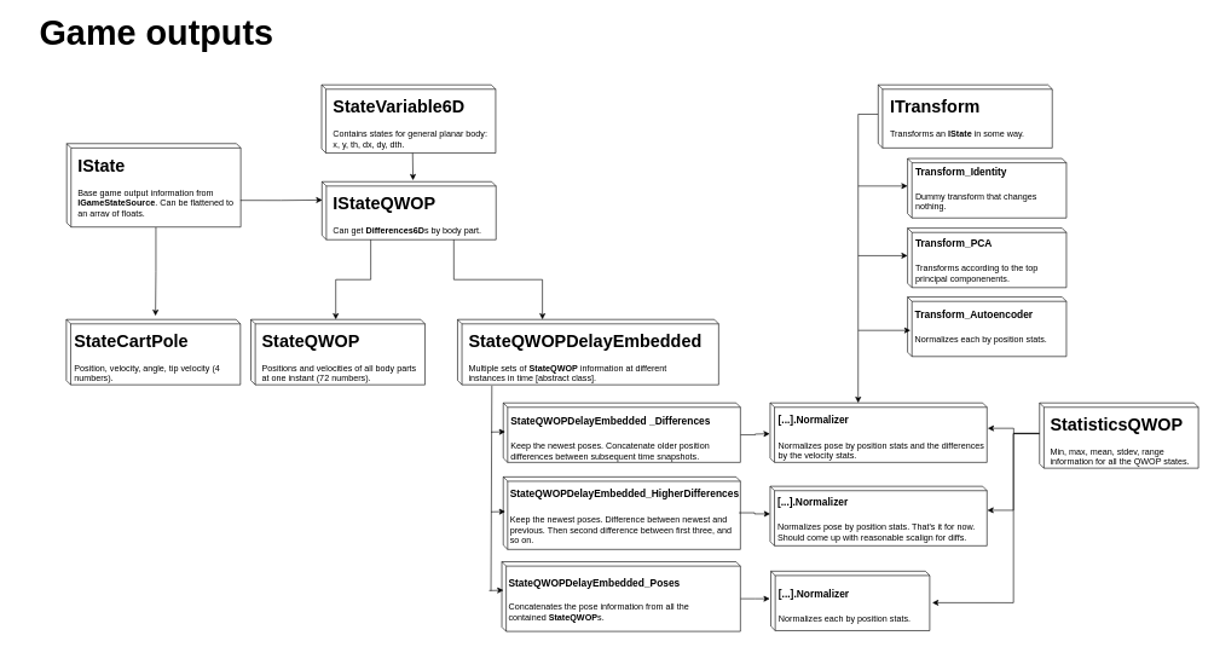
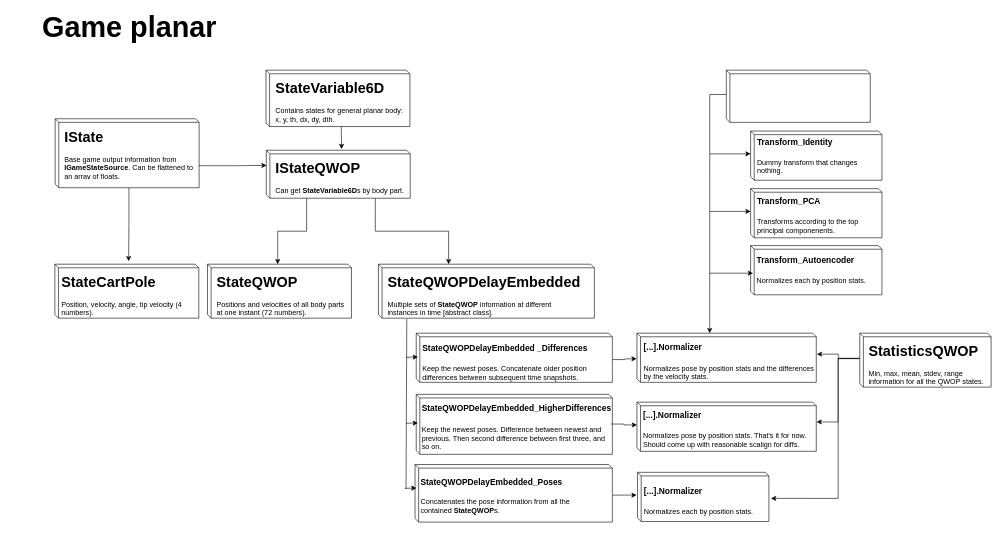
  <mxCell id="0" />
  <mxCell id="1" parent="0" />
- <mxCell id="2" value="&lt;font style=&quot;font-size: 48px&quot;&gt;&lt;b&gt;Game outputs&lt;/b&gt;&lt;/font&gt;" style="text;html=1;strokeColor=none;fillColor=none;align=center;verticalAlign=middle;whiteSpace=wrap;rounded=0;" parent="1" vertex="1"><mxGeometry x="20.5" y="20" width="389" height="50" as="geometry" /></mxCell>
+ <mxCell id="2" value="&lt;font style=&quot;font-size: 48px&quot;&gt;&lt;b&gt;Game planar&lt;/b&gt;&lt;/font&gt;" style="text;html=1;strokeColor=none;fillColor=none;align=center;verticalAlign=middle;whiteSpace=wrap;rounded=0;" parent="1" vertex="1"><mxGeometry x="20.5" y="20" width="389" height="50" as="geometry" /></mxCell>
  <mxCell id="3" style="edgeStyle=orthogonalEdgeStyle;rounded=0;orthogonalLoop=1;jettySize=auto;html=1;exitX=0;exitY=0;exitDx=123;exitDy=115;exitPerimeter=0;" edge="1" parent="1" source="4"><mxGeometry relative="1" as="geometry"><mxPoint x="213.941" y="435" as="targetPoint" /></mxGeometry></mxCell>
  <mxCell id="4" value="" style="shape=cube;whiteSpace=wrap;html=1;boundedLbl=1;backgroundOutline=1;size=6;" parent="1" vertex="1"><mxGeometry x="91.5" y="197.5" width="240" height="115" as="geometry" /></mxCell>
  <mxCell id="5" style="edgeStyle=orthogonalEdgeStyle;rounded=0;orthogonalLoop=1;jettySize=auto;html=1;exitX=1;exitY=0.75;exitDx=0;exitDy=0;entryX=0.002;entryY=0.316;entryDx=0;entryDy=0;entryPerimeter=0;" parent="1" source="6" target="7" edge="1"><mxGeometry relative="1" as="geometry" /></mxCell>
  <mxCell id="6" value="&lt;h1&gt;IState&lt;/h1&gt;&lt;p&gt;Base game output information from &lt;b&gt;IGameStateSource&lt;/b&gt;. Can be flattened to an array of floats.&lt;/p&gt;&lt;p&gt;&lt;b&gt;&lt;br&gt;&lt;/b&gt;&lt;/p&gt;" style="text;html=1;strokeColor=none;fillColor=none;spacing=5;spacingTop=-20;whiteSpace=wrap;overflow=hidden;rounded=0;" parent="1" vertex="1"><mxGeometry x="102" y="207.5" width="229" height="91" as="geometry" /></mxCell>
  <mxCell id="7" value="" style="shape=cube;whiteSpace=wrap;html=1;boundedLbl=1;backgroundOutline=1;size=6;" parent="1" vertex="1"><mxGeometry x="443.5" y="250" width="240" height="80" as="geometry" /></mxCell>
  <mxCell id="8" style="edgeStyle=orthogonalEdgeStyle;rounded=0;orthogonalLoop=1;jettySize=auto;html=1;exitX=0.25;exitY=1;exitDx=0;exitDy=0;entryX=0;entryY=0;entryDx=117;entryDy=0;entryPerimeter=0;" parent="1" source="10" target="14" edge="1"><mxGeometry relative="1" as="geometry" /></mxCell>
  <mxCell id="9" style="edgeStyle=orthogonalEdgeStyle;rounded=0;orthogonalLoop=1;jettySize=auto;html=1;exitX=0.75;exitY=1;exitDx=0;exitDy=0;entryX=0;entryY=0;entryDx=117;entryDy=0;entryPerimeter=0;" parent="1" source="10" target="16" edge="1"><mxGeometry relative="1" as="geometry" /></mxCell>
- <mxCell id="10" value="&lt;h1&gt;IStateQWOP&lt;/h1&gt;&lt;p&gt;Can get &lt;b&gt;Differences6D&lt;/b&gt;s by body part.&lt;/p&gt;&lt;p&gt;&lt;b&gt;&lt;br&gt;&lt;/b&gt;&lt;/p&gt;" style="text;html=1;strokeColor=none;fillColor=none;spacing=5;spacingTop=-20;whiteSpace=wrap;overflow=hidden;rounded=0;" parent="1" vertex="1"><mxGeometry x="453.5" y="260" width="229" height="70" as="geometry" /></mxCell>
+ <mxCell id="10" value="&lt;h1&gt;IStateQWOP&lt;/h1&gt;&lt;p&gt;Can get &lt;b&gt;StateVariable6D&lt;/b&gt;s by body part.&lt;/p&gt;&lt;p&gt;&lt;b&gt;&lt;br&gt;&lt;/b&gt;&lt;/p&gt;" style="text;html=1;strokeColor=none;fillColor=none;spacing=5;spacingTop=-20;whiteSpace=wrap;overflow=hidden;rounded=0;" parent="1" vertex="1"><mxGeometry x="453.5" y="260" width="229" height="70" as="geometry" /></mxCell>
  <mxCell id="11" value="" style="shape=cube;whiteSpace=wrap;html=1;boundedLbl=1;backgroundOutline=1;size=6;" parent="1" vertex="1"><mxGeometry x="443" y="116.5" width="240" height="94" as="geometry" /></mxCell>
  <mxCell id="12" style="edgeStyle=orthogonalEdgeStyle;rounded=0;orthogonalLoop=1;jettySize=auto;html=1;exitX=0.5;exitY=1;exitDx=0;exitDy=0;entryX=0.523;entryY=-0.025;entryDx=0;entryDy=0;entryPerimeter=0;" parent="1" source="13" target="7" edge="1"><mxGeometry relative="1" as="geometry" /></mxCell>
  <mxCell id="13" value="&lt;h1&gt;StateVariable6D&lt;/h1&gt;&lt;p&gt;Contains states for general planar body: x, y, th, dx, dy, dth.&lt;/p&gt;" style="text;html=1;strokeColor=none;fillColor=none;spacing=5;spacingTop=-20;whiteSpace=wrap;overflow=hidden;rounded=0;" parent="1" vertex="1"><mxGeometry x="454" y="126.5" width="229" height="84" as="geometry" /></mxCell>
  <mxCell id="14" value="" style="shape=cube;whiteSpace=wrap;html=1;boundedLbl=1;backgroundOutline=1;size=6;" parent="1" vertex="1"><mxGeometry x="345.5" y="440" width="240" height="90" as="geometry" /></mxCell>
  <mxCell id="15" value="&lt;h1&gt;StateQWOP&lt;/h1&gt;&lt;p&gt;Positions and velocities of all body parts at one instant (72 numbers).&lt;/p&gt;" style="text;html=1;strokeColor=none;fillColor=none;spacing=5;spacingTop=-20;whiteSpace=wrap;overflow=hidden;rounded=0;" parent="1" vertex="1"><mxGeometry x="355.5" y="450" width="229" height="80" as="geometry" /></mxCell>
  <mxCell id="16" value="" style="shape=cube;whiteSpace=wrap;html=1;boundedLbl=1;backgroundOutline=1;size=6;" parent="1" vertex="1"><mxGeometry x="630.5" y="440" width="360" height="90" as="geometry" /></mxCell>
  <mxCell id="17" value="&lt;h1&gt;StateQWOPDelayEmbedded&lt;/h1&gt;&lt;p&gt;Multiple sets of &lt;b&gt;StateQWOP&lt;/b&gt;&amp;nbsp;information at different instances in time [abstract class].&lt;/p&gt;" style="text;html=1;strokeColor=none;fillColor=none;spacing=5;spacingTop=-20;whiteSpace=wrap;overflow=hidden;rounded=0;" parent="1" vertex="1"><mxGeometry x="640.5" y="450" width="330" height="80" as="geometry" /></mxCell>
  <mxCell id="18" style="edgeStyle=orthogonalEdgeStyle;rounded=0;orthogonalLoop=1;jettySize=auto;html=1;exitX=0;exitY=0;exitDx=327;exitDy=44;exitPerimeter=0;" parent="1" source="19" edge="1"><mxGeometry relative="1" as="geometry"><mxPoint x="1061" y="597.5" as="targetPoint" /></mxGeometry></mxCell>
  <mxCell id="19" value="" style="shape=cube;whiteSpace=wrap;html=1;boundedLbl=1;backgroundOutline=1;size=6;" parent="1" vertex="1"><mxGeometry x="693.5" y="555" width="327" height="82" as="geometry" /></mxCell>
  <mxCell id="20" value="" style="endArrow=classic;html=1;entryX=0;entryY=0;entryDx=0;entryDy=39.5;entryPerimeter=0;" parent="1" edge="1"><mxGeometry width="50" height="50" relative="1" as="geometry"><mxPoint x="676.5" y="595.214" as="sourcePoint" /><mxPoint x="696.265" y="594.803" as="targetPoint" /></mxGeometry></mxCell>
  <mxCell id="21" value="" style="shape=cube;whiteSpace=wrap;html=1;boundedLbl=1;backgroundOutline=1;size=6;" parent="1" vertex="1"><mxGeometry x="693.5" y="657" width="327" height="100" as="geometry" /></mxCell>
  <mxCell id="22" value="" style="endArrow=classic;html=1;entryX=0;entryY=0;entryDx=0;entryDy=39.5;entryPerimeter=0;" parent="1" edge="1"><mxGeometry width="50" height="50" relative="1" as="geometry"><mxPoint x="676.5" y="705.214" as="sourcePoint" /><mxPoint x="696.265" y="704.803" as="targetPoint" /></mxGeometry></mxCell>
  <mxCell id="23" value="&lt;div style=&quot;text-align: left&quot;&gt;&lt;h1&gt;&lt;span style=&quot;font-size: 14px&quot;&gt;StateQWOPDelayEmbedded _Differences&lt;/span&gt;&lt;/h1&gt;&lt;/div&gt;&lt;div style=&quot;text-align: left&quot;&gt;Keep the newest poses. Concatenate older position differences between subsequent time snapshots.&lt;/div&gt;" style="text;html=1;strokeColor=none;fillColor=none;align=center;verticalAlign=middle;whiteSpace=wrap;rounded=0;" parent="1" vertex="1"><mxGeometry x="702.5" y="555" width="299" height="72" as="geometry" /></mxCell>
  <mxCell id="24" style="edgeStyle=orthogonalEdgeStyle;rounded=0;orthogonalLoop=1;jettySize=auto;html=1;exitX=1;exitY=0.5;exitDx=0;exitDy=0;entryX=0;entryY=0;entryDx=0;entryDy=38;entryPerimeter=0;" parent="1" source="25" target="33" edge="1"><mxGeometry relative="1" as="geometry" /></mxCell>
  <mxCell id="25" value="&lt;div style=&quot;text-align: left&quot;&gt;&lt;h1&gt;&lt;span style=&quot;font-size: 14px&quot;&gt;StateQWOPDelayEmbedded_HigherDifferences&lt;/span&gt;&lt;/h1&gt;&lt;/div&gt;&lt;div style=&quot;text-align: left&quot;&gt;Keep the newest poses. Difference between newest and previous. Then second difference between first three, and so on.&lt;/div&gt;&lt;div&gt;&lt;b&gt;&lt;br&gt;&lt;/b&gt;&lt;/div&gt;" style="text;html=1;strokeColor=none;fillColor=none;align=center;verticalAlign=middle;whiteSpace=wrap;rounded=0;" parent="1" vertex="1"><mxGeometry x="702.5" y="670" width="316" height="73" as="geometry" /></mxCell>
  <mxCell id="26" style="edgeStyle=orthogonalEdgeStyle;rounded=0;orthogonalLoop=1;jettySize=auto;html=1;exitX=0;exitY=0;exitDx=329;exitDy=51.0;exitPerimeter=0;" parent="1" source="27" edge="1"><mxGeometry relative="1" as="geometry"><mxPoint x="1061" y="825" as="targetPoint" /></mxGeometry></mxCell>
  <mxCell id="27" value="" style="shape=cube;whiteSpace=wrap;html=1;boundedLbl=1;backgroundOutline=1;size=6;" parent="1" vertex="1"><mxGeometry x="691.5" y="774" width="329" height="96" as="geometry" /></mxCell>
  <mxCell id="28" value="" style="endArrow=classic;html=1;entryX=0;entryY=0;entryDx=0;entryDy=39.5;entryPerimeter=0;" parent="1" edge="1"><mxGeometry width="50" height="50" relative="1" as="geometry"><mxPoint x="674" y="813.714" as="sourcePoint" /><mxPoint x="693.765" y="813.303" as="targetPoint" /></mxGeometry></mxCell>
  <mxCell id="29" value="&lt;div style=&quot;text-align: left&quot;&gt;&lt;h1&gt;&lt;span style=&quot;font-size: 14px&quot;&gt;StateQWOPDelayEmbedded_Poses&lt;/span&gt;&lt;/h1&gt;&lt;/div&gt;&lt;div style=&quot;text-align: left&quot;&gt;Concatenates the pose information from all the contained &lt;b&gt;StateQWOP&lt;/b&gt;s.&lt;/div&gt;&lt;div style=&quot;text-align: left&quot;&gt;&lt;b&gt;&lt;br&gt;&lt;/b&gt;&lt;/div&gt;" style="text;html=1;strokeColor=none;fillColor=none;align=center;verticalAlign=middle;whiteSpace=wrap;rounded=0;" parent="1" vertex="1"><mxGeometry x="700" y="784" width="303" height="74" as="geometry" /></mxCell>
  <mxCell id="30" value="" style="endArrow=none;html=1;entryX=0.113;entryY=1.017;entryDx=0;entryDy=0;entryPerimeter=0;" parent="1" target="17" edge="1"><mxGeometry width="50" height="50" relative="1" as="geometry"><mxPoint x="676.5" y="814" as="sourcePoint" /><mxPoint x="676.5" y="536.167" as="targetPoint" /></mxGeometry></mxCell>
  <mxCell id="31" value="" style="shape=cube;whiteSpace=wrap;html=1;boundedLbl=1;backgroundOutline=1;size=6;" parent="1" vertex="1"><mxGeometry x="1061.5" y="555" width="299" height="82" as="geometry" /></mxCell>
  <mxCell id="32" value="&lt;div style=&quot;text-align: left&quot;&gt;&lt;h1&gt;&lt;span style=&quot;font-size: 14px&quot;&gt;[...].Normalizer&lt;/span&gt;&lt;/h1&gt;&lt;/div&gt;&lt;div style=&quot;text-align: left&quot;&gt;Normalizes pose by position stats and the differences by the velocity stats.&lt;/div&gt;" style="text;html=1;strokeColor=none;fillColor=none;align=center;verticalAlign=middle;whiteSpace=wrap;rounded=0;" parent="1" vertex="1"><mxGeometry x="1071.5" y="554" width="290" height="72" as="geometry" /></mxCell>
  <mxCell id="33" value="" style="shape=cube;whiteSpace=wrap;html=1;boundedLbl=1;backgroundOutline=1;size=6;" parent="1" vertex="1"><mxGeometry x="1061.5" y="670" width="299" height="82" as="geometry" /></mxCell>
  <mxCell id="34" value="&lt;div style=&quot;text-align: left&quot;&gt;&lt;h1&gt;&lt;span style=&quot;font-size: 14px&quot;&gt;[...].Normalizer&lt;/span&gt;&lt;/h1&gt;&lt;/div&gt;&lt;div style=&quot;text-align: left&quot;&gt;Normalizes pose by position stats. That's it for now. Should come up with reasonable scalign for diffs.&lt;/div&gt;" style="text;html=1;strokeColor=none;fillColor=none;align=center;verticalAlign=middle;whiteSpace=wrap;rounded=0;" parent="1" vertex="1"><mxGeometry x="1071" y="667" width="290" height="72" as="geometry" /></mxCell>
  <mxCell id="35" value="" style="shape=cube;whiteSpace=wrap;html=1;boundedLbl=1;backgroundOutline=1;size=6;" parent="1" vertex="1"><mxGeometry x="1062.5" y="787" width="219" height="82" as="geometry" /></mxCell>
  <mxCell id="36" value="&lt;div style=&quot;text-align: left&quot;&gt;&lt;h1&gt;&lt;span style=&quot;font-size: 14px&quot;&gt;[...].Normalizer&lt;/span&gt;&lt;/h1&gt;&lt;/div&gt;&lt;div style=&quot;text-align: left&quot;&gt;Normalizes each by position stats.&lt;/div&gt;" style="text;html=1;strokeColor=none;fillColor=none;align=center;verticalAlign=middle;whiteSpace=wrap;rounded=0;" parent="1" vertex="1"><mxGeometry x="1066.5" y="786" width="195" height="72" as="geometry" /></mxCell>
  <mxCell id="37" style="edgeStyle=orthogonalEdgeStyle;rounded=0;orthogonalLoop=1;jettySize=auto;html=1;exitX=0;exitY=0;exitDx=0;exitDy=42;exitPerimeter=0;entryX=1;entryY=0.5;entryDx=0;entryDy=0;" edge="1" parent="1" source="40" target="32"><mxGeometry relative="1" as="geometry" /></mxCell>
  <mxCell id="38" style="edgeStyle=orthogonalEdgeStyle;rounded=0;orthogonalLoop=1;jettySize=auto;html=1;exitX=0;exitY=0;exitDx=0;exitDy=42;exitPerimeter=0;entryX=1;entryY=0.5;entryDx=0;entryDy=0;" edge="1" parent="1" source="40" target="34"><mxGeometry relative="1" as="geometry" /></mxCell>
  <mxCell id="39" style="edgeStyle=orthogonalEdgeStyle;rounded=0;orthogonalLoop=1;jettySize=auto;html=1;exitX=0;exitY=0;exitDx=0;exitDy=42;exitPerimeter=0;entryX=0;entryY=0;entryDx=219;entryDy=44;entryPerimeter=0;" edge="1" parent="1"><mxGeometry relative="1" as="geometry"><mxPoint x="1436.765" y="597.529" as="sourcePoint" /><mxPoint x="1285" y="830.471" as="targetPoint" /><Array as="points"><mxPoint x="1397" y="598" /><mxPoint x="1397" y="830" /></Array></mxGeometry></mxCell>
  <mxCell id="40" value="" style="shape=cube;whiteSpace=wrap;html=1;boundedLbl=1;backgroundOutline=1;size=6;" parent="1" vertex="1"><mxGeometry x="1433" y="555" width="219" height="90" as="geometry" /></mxCell>
  <mxCell id="41" value="&lt;h1&gt;StatisticsQWOP&lt;/h1&gt;&lt;p&gt;Min, max, mean, stdev, range information for all the QWOP states. Loads from file.&lt;/p&gt;" style="text;html=1;strokeColor=none;fillColor=none;spacing=5;spacingTop=-20;whiteSpace=wrap;overflow=hidden;rounded=0;" parent="1" vertex="1"><mxGeometry x="1443" y="565" width="209" height="80" as="geometry" /></mxCell>
  <mxCell id="42" value="" style="shape=cube;whiteSpace=wrap;html=1;boundedLbl=1;backgroundOutline=1;size=6;" parent="1" vertex="1"><mxGeometry x="91" y="440" width="240" height="90" as="geometry" /></mxCell>
  <mxCell id="43" value="&lt;h1&gt;StateCartPole&lt;/h1&gt;&lt;p&gt;Position, velocity, angle, tip velocity (4 numbers).&lt;/p&gt;" style="text;html=1;strokeColor=none;fillColor=none;spacing=5;spacingTop=-20;whiteSpace=wrap;overflow=hidden;rounded=0;" parent="1" vertex="1"><mxGeometry x="96.5" y="450" width="229" height="80" as="geometry" /></mxCell>
  <mxCell id="44" style="edgeStyle=orthogonalEdgeStyle;rounded=0;orthogonalLoop=1;jettySize=auto;html=1;exitX=0;exitY=0;exitDx=0;exitDy=40.5;exitPerimeter=0;entryX=0.384;entryY=0.014;entryDx=0;entryDy=0;entryPerimeter=0;" edge="1" parent="1" source="45" target="32"><mxGeometry relative="1" as="geometry"><mxPoint x="1183" y="545" as="targetPoint" /></mxGeometry></mxCell>
  <mxCell id="45" value="" style="shape=cube;whiteSpace=wrap;html=1;boundedLbl=1;backgroundOutline=1;size=6;" vertex="1" parent="1"><mxGeometry x="1210.5" y="116.5" width="240" height="87" as="geometry" /></mxCell>
- <mxCell id="46" value="&lt;h1&gt;ITransform&lt;/h1&gt;&lt;p&gt;Transforms an &lt;b&gt;IState &lt;/b&gt;in some way.&lt;/p&gt;&lt;p&gt;&lt;b&gt;&lt;br&gt;&lt;/b&gt;&lt;/p&gt;" style="text;html=1;strokeColor=none;fillColor=none;spacing=5;spacingTop=-20;whiteSpace=wrap;overflow=hidden;rounded=0;" vertex="1" parent="1"><mxGeometry x="1221.5" y="126.5" width="229" height="77" as="geometry" /></mxCell>
  <mxCell id="47" value="" style="shape=cube;whiteSpace=wrap;html=1;boundedLbl=1;backgroundOutline=1;size=6;" vertex="1" parent="1"><mxGeometry x="1251" y="218" width="219" height="82" as="geometry" /></mxCell>
  <mxCell id="48" value="&lt;div style=&quot;text-align: left&quot;&gt;&lt;h1&gt;&lt;span style=&quot;font-size: 14px&quot;&gt;Transform_Identity&lt;/span&gt;&lt;/h1&gt;&lt;/div&gt;&lt;div style=&quot;text-align: left&quot;&gt;Dummy transform that changes nothing.&lt;/div&gt;" style="text;html=1;strokeColor=none;fillColor=none;align=center;verticalAlign=middle;whiteSpace=wrap;rounded=0;" vertex="1" parent="1"><mxGeometry x="1260.5" y="210.5" width="195" height="72" as="geometry" /></mxCell>
  <mxCell id="49" value="" style="shape=cube;whiteSpace=wrap;html=1;boundedLbl=1;backgroundOutline=1;size=6;" vertex="1" parent="1"><mxGeometry x="1251" y="314" width="219" height="82" as="geometry" /></mxCell>
  <mxCell id="50" value="&lt;div style=&quot;text-align: left&quot;&gt;&lt;h1&gt;&lt;span style=&quot;font-size: 14px&quot;&gt;Transform_PCA&lt;/span&gt;&lt;/h1&gt;&lt;/div&gt;&lt;div style=&quot;text-align: left&quot;&gt;Transforms according to the top principal componenents.&lt;/div&gt;" style="text;html=1;strokeColor=none;fillColor=none;align=center;verticalAlign=middle;whiteSpace=wrap;rounded=0;" vertex="1" parent="1"><mxGeometry x="1261" y="310" width="195" height="72" as="geometry" /></mxCell>
  <mxCell id="51" value="" style="shape=cube;whiteSpace=wrap;html=1;boundedLbl=1;backgroundOutline=1;size=6;" vertex="1" parent="1"><mxGeometry x="1251" y="409" width="219" height="82" as="geometry" /></mxCell>
  <mxCell id="52" value="&lt;div style=&quot;text-align: left&quot;&gt;&lt;h1&gt;&lt;span style=&quot;font-size: 14px&quot;&gt;Transform_Autoencoder&lt;/span&gt;&lt;/h1&gt;&lt;/div&gt;&lt;div style=&quot;text-align: left&quot;&gt;Normalizes each by position stats.&lt;/div&gt;" style="text;html=1;strokeColor=none;fillColor=none;align=center;verticalAlign=middle;whiteSpace=wrap;rounded=0;" vertex="1" parent="1"><mxGeometry x="1255" y="401" width="195" height="72" as="geometry" /></mxCell>
  <mxCell id="53" value="" style="endArrow=classic;html=1;entryX=0;entryY=0;entryDx=0;entryDy=38;entryPerimeter=0;" edge="1" parent="1" target="47"><mxGeometry width="50" height="50" relative="1" as="geometry"><mxPoint x="1183" y="256" as="sourcePoint" /><mxPoint x="1222" y="232.5" as="targetPoint" /></mxGeometry></mxCell>
  <mxCell id="54" value="" style="endArrow=classic;html=1;entryX=0;entryY=0;entryDx=0;entryDy=38;entryPerimeter=0;" edge="1" parent="1" target="49"><mxGeometry width="50" height="50" relative="1" as="geometry"><mxPoint x="1183" y="352" as="sourcePoint" /><mxPoint x="1261" y="266" as="targetPoint" /></mxGeometry></mxCell>
  <mxCell id="55" value="" style="endArrow=classic;html=1;entryX=0;entryY=0.75;entryDx=0;entryDy=0;" edge="1" parent="1" target="52"><mxGeometry width="50" height="50" relative="1" as="geometry"><mxPoint x="1183" y="455" as="sourcePoint" /><mxPoint x="1271" y="276" as="targetPoint" /></mxGeometry></mxCell>
